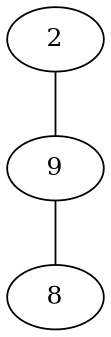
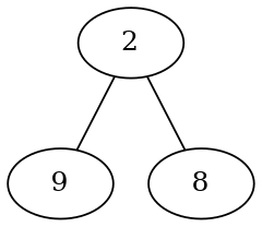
  strict graph {
    node [style=vertex]
    edge [style="edge"]
    n1 [label=9]
    2
    8
    2 -- n1
-   n1 -- 8
+   2 -- 8
  }
